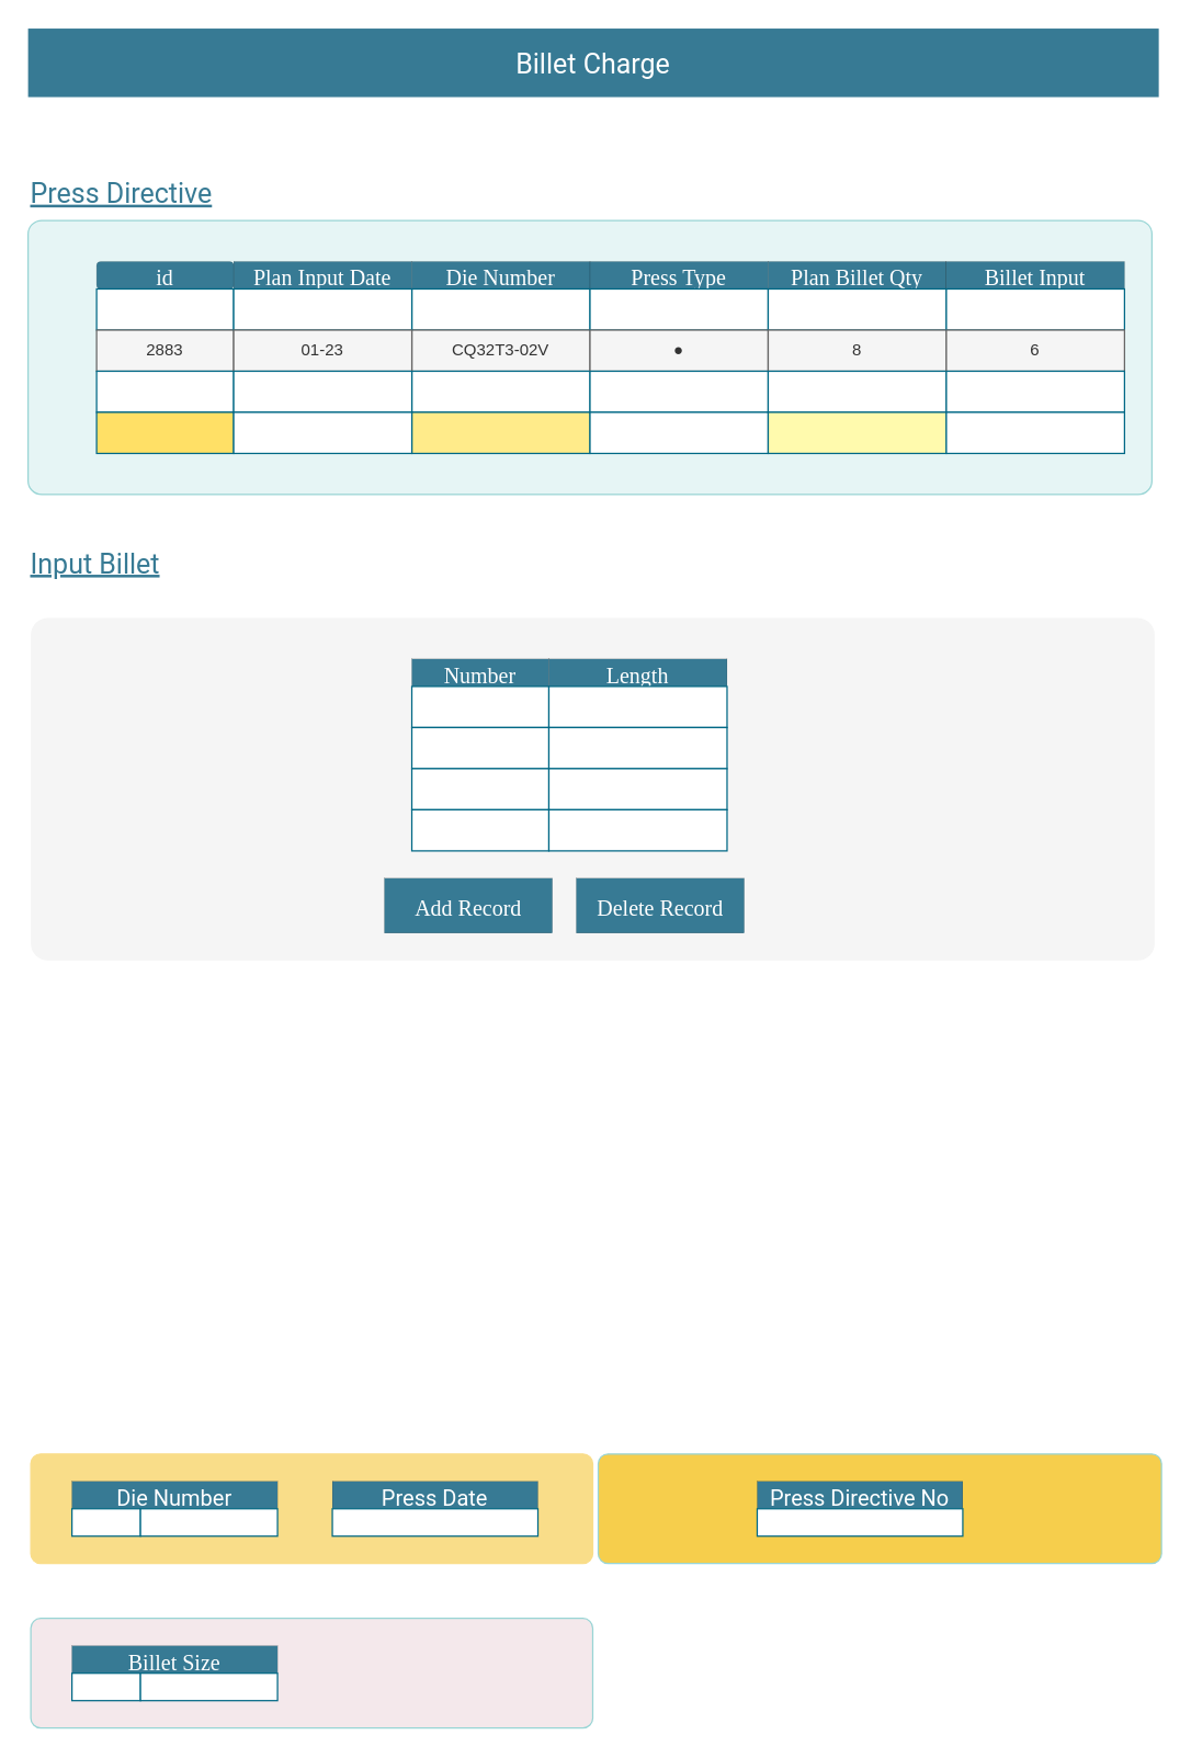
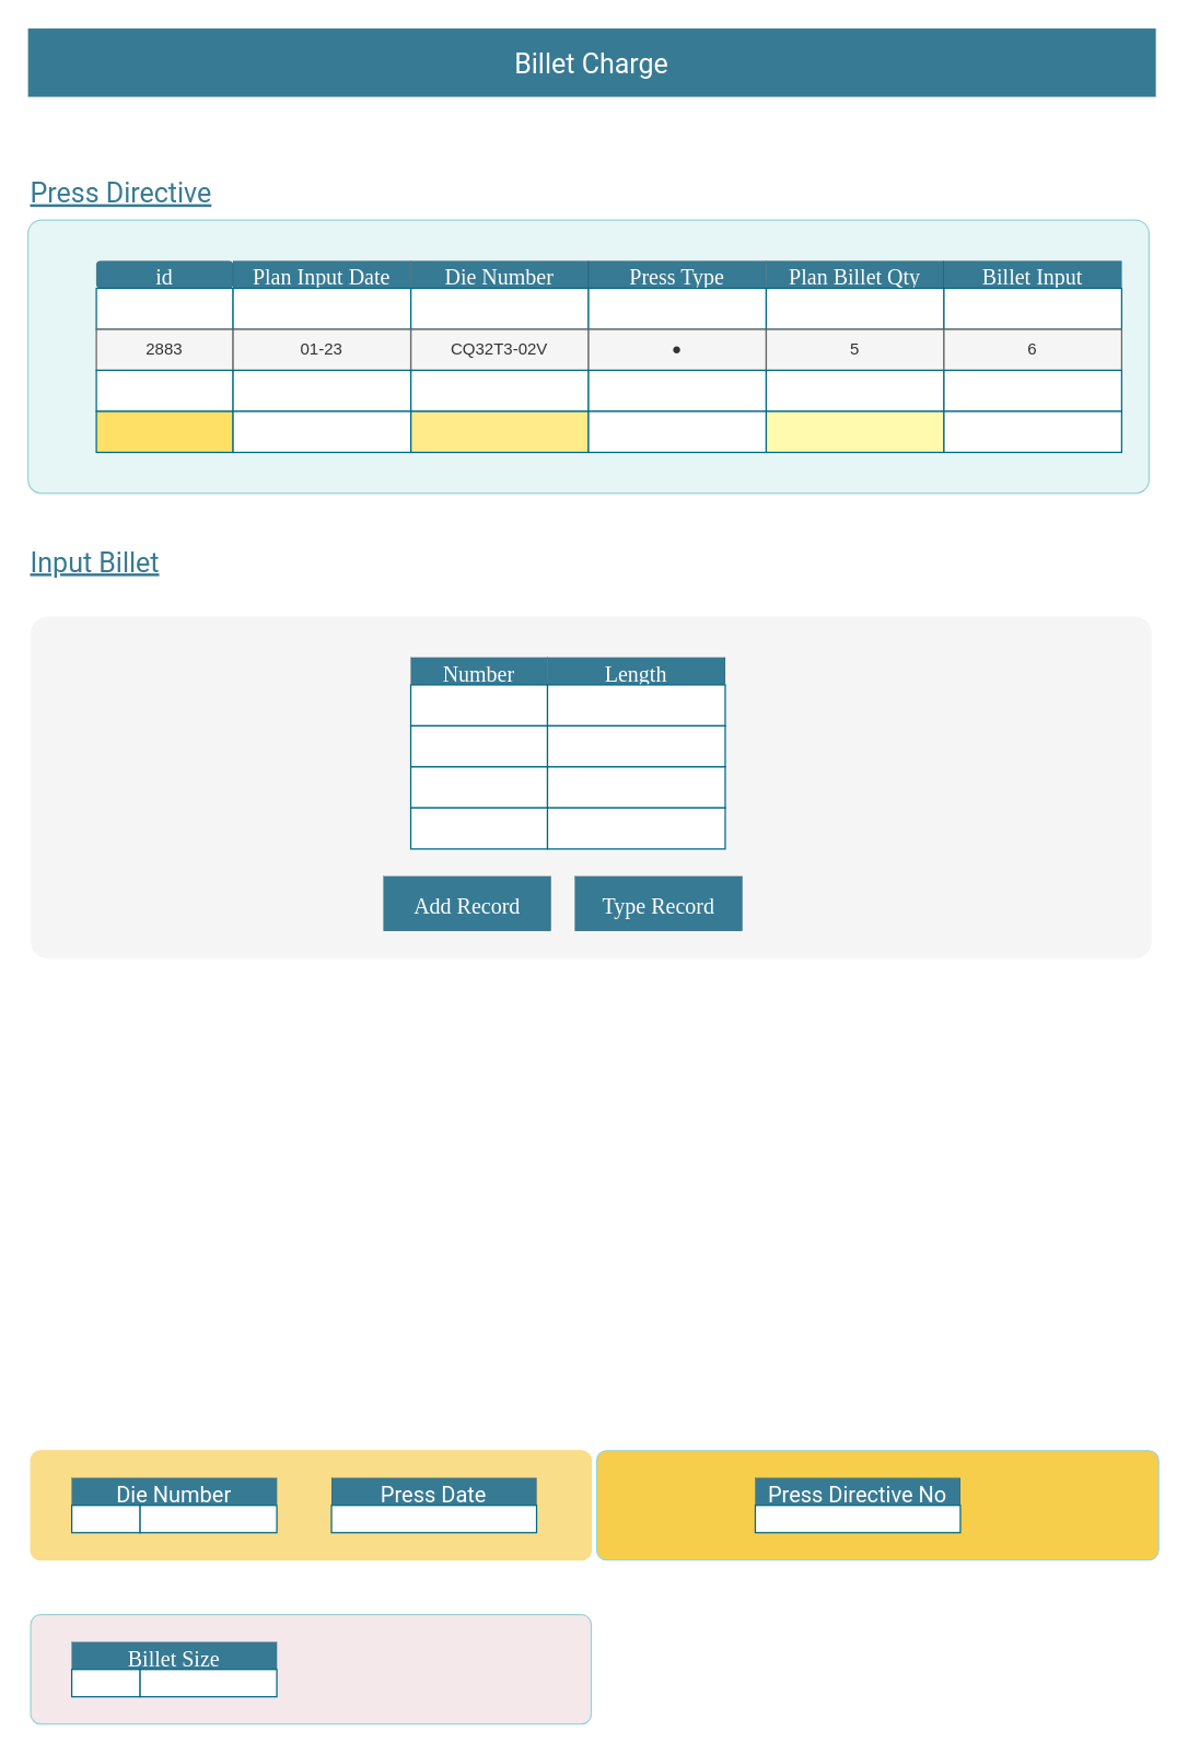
  <mxCell id="0" />
  <mxCell id="1" parent="0" />
  <mxCell id="2" value="" style="rounded=1;whiteSpace=wrap;html=1;fontSize=20;fontColor=#333333;fillColor=#f5f5f5;strokeWidth=1;arcSize=5;strokeColor=none;" parent="1" vertex="1"><mxGeometry x="22" y="450" width="820" height="250" as="geometry" /></mxCell>
  <mxCell id="3" value="" style="rounded=1;whiteSpace=wrap;html=1;fontSize=20;fontColor=#006885;fillColor=#E6F5F5;strokeWidth=1;arcSize=5;strokeColor=#99D5D5;" parent="1" vertex="1"><mxGeometry y="160" width="820" height="200" as="geometry" x="20" /></mxCell>
  <mxCell id="4" value="&lt;font face=&quot;Roboto&quot; color=&quot;#ffffff&quot;&gt;&lt;span style=&quot;font-size: 20px;&quot;&gt;Billet Charge&lt;/span&gt;&lt;/font&gt;" style="rounded=0;whiteSpace=wrap;html=1;fillColor=#377A94;strokeColor=none;strokeWidth=0;" parent="1" vertex="1"><mxGeometry y="20" width="825" height="50" as="geometry" x="20" /></mxCell>
  <mxCell id="5" value="&lt;font face=&quot;Roboto&quot; color=&quot;#377a94&quot;&gt;&lt;u&gt;Press Directive&lt;/u&gt;&lt;/font&gt;" style="text;html=1;strokeColor=none;fillColor=none;align=left;verticalAlign=middle;whiteSpace=wrap;rounded=0;fontSize=20;fontColor=#FFFFFF;" parent="1" vertex="1"><mxGeometry y="120" width="240" height="40" as="geometry" x="20" /></mxCell>
  <mxCell id="6" value="" style="rounded=1;whiteSpace=wrap;html=1;fontSize=20;fontColor=#006885;fillColor=#F9DD89;strokeWidth=1;arcSize=9;strokeColor=#F9DD89;" parent="1" vertex="1"><mxGeometry x="22" y="1060" width="410" height="80" as="geometry" /></mxCell>
  <mxCell id="7" value="&lt;font style=&quot;font-size: 16px;&quot; data-font-src=&quot;https://fonts.googleapis.com/css?family=Roboto&quot; face=&quot;Roboto&quot; color=&quot;#ffffff&quot;&gt;Die Number&lt;/font&gt;" style="rounded=0;whiteSpace=wrap;html=1;strokeWidth=0;fontSize=20;fontColor=#006885;fillColor=#377A94;" parent="1" vertex="1"><mxGeometry x="52" y="1080" width="150" height="20" as="geometry" /></mxCell>
  <mxCell id="8" value="" style="rounded=0;whiteSpace=wrap;html=1;strokeColor=#006885;" parent="1" vertex="1"><mxGeometry x="52" y="1100" width="50" height="20" as="geometry" /></mxCell>
  <mxCell id="9" value="" style="rounded=0;whiteSpace=wrap;html=1;strokeColor=#006885;" parent="1" vertex="1"><mxGeometry x="102" y="1100" width="100" height="20" as="geometry" /></mxCell>
  <mxCell id="10" value="&lt;font face=&quot;Roboto&quot; color=&quot;#ffffff&quot;&gt;&lt;span style=&quot;font-size: 16px;&quot;&gt;Press Date&lt;/span&gt;&lt;/font&gt;" style="rounded=0;whiteSpace=wrap;html=1;strokeWidth=0;fontSize=20;fontColor=#006885;fillColor=#377A94;" parent="1" vertex="1"><mxGeometry x="242" y="1080" width="150" height="20" as="geometry" /></mxCell>
  <mxCell id="11" value="" style="rounded=0;whiteSpace=wrap;html=1;strokeColor=#006885;" parent="1" vertex="1"><mxGeometry x="242" y="1100" width="150" height="20" as="geometry" /></mxCell>
  <mxCell id="12" value="" style="rounded=1;whiteSpace=wrap;html=1;fontSize=20;fontColor=#006885;fillColor=#F6CE4C;strokeWidth=1;arcSize=9;strokeColor=#99D5D5;" parent="1" vertex="1"><mxGeometry x="436" y="1060" width="411" height="80" as="geometry" /></mxCell>
  <mxCell id="13" value="&lt;font face=&quot;Roboto&quot; color=&quot;#ffffff&quot;&gt;&lt;span style=&quot;font-size: 16px;&quot;&gt;Press Directive No&lt;/span&gt;&lt;/font&gt;" style="rounded=0;whiteSpace=wrap;html=1;strokeWidth=0;fontSize=20;fontColor=#006885;fillColor=#377A94;" parent="1" vertex="1"><mxGeometry x="552" y="1080" width="150" height="20" as="geometry" /></mxCell>
  <mxCell id="14" value="" style="rounded=0;whiteSpace=wrap;html=1;strokeColor=#006885;" parent="1" vertex="1"><mxGeometry x="552" y="1100" width="150" height="20" as="geometry" /></mxCell>
  <mxCell id="15" value="" style="rounded=1;whiteSpace=wrap;html=1;fontSize=20;fontColor=#006885;fillColor=#F4E8EB;strokeWidth=1;arcSize=9;strokeColor=#99D5D5;" parent="1" vertex="1"><mxGeometry x="22" y="1180" width="410" height="80" as="geometry" /></mxCell>
  <mxCell id="16" value="&lt;font face=&quot;Roboto-Light&quot; style=&quot;font-size: 16px;&quot; data-font-src=&quot;https://fonts.googleapis.com/css?family=Roboto-Light&quot; color=&quot;#ffffff&quot;&gt;Billet Size&lt;/font&gt;" style="rounded=0;whiteSpace=wrap;html=1;strokeWidth=0;fontSize=20;fontColor=#006885;fillColor=#377A94;" parent="1" vertex="1"><mxGeometry x="52" y="1200" width="150" height="20" as="geometry" /></mxCell>
  <mxCell id="17" value="" style="rounded=0;whiteSpace=wrap;html=1;strokeColor=#006885;" parent="1" vertex="1"><mxGeometry x="52" y="1220" width="50" height="20" as="geometry" /></mxCell>
  <mxCell id="18" value="" style="rounded=0;whiteSpace=wrap;html=1;strokeColor=#006885;" parent="1" vertex="1"><mxGeometry x="102" y="1220" width="100" height="20" as="geometry" /></mxCell>
  <mxCell id="19" value="&lt;font face=&quot;Roboto-light&quot; style=&quot;font-size: 16px;&quot; data-font-src=&quot;https://fonts.googleapis.com/css?family=Roboto-light&quot; color=&quot;#ffffff&quot;&gt;Number&lt;/font&gt;" style="rounded=0;whiteSpace=wrap;html=1;strokeWidth=0;fontSize=20;fontColor=#006885;fillColor=#377A94;" parent="1" vertex="1"><mxGeometry x="300" y="480" width="100" height="20" as="geometry" /></mxCell>
  <mxCell id="20" value="&lt;font face=&quot;Roboto-light&quot; color=&quot;#ffffff&quot;&gt;&lt;span style=&quot;font-size: 16px;&quot;&gt;Length&lt;/span&gt;&lt;/font&gt;" style="rounded=0;whiteSpace=wrap;html=1;strokeWidth=0;fontSize=20;fontColor=#006885;fillColor=#377A94;" parent="1" vertex="1"><mxGeometry x="400" y="480" width="130" height="20" as="geometry" /></mxCell>
  <mxCell id="21" value="" style="rounded=0;whiteSpace=wrap;html=1;strokeColor=#006885;" parent="1" vertex="1"><mxGeometry x="300" y="500" width="100" height="30" as="geometry" /></mxCell>
  <mxCell id="22" value="" style="rounded=0;whiteSpace=wrap;html=1;strokeColor=#006885;" parent="1" vertex="1"><mxGeometry x="400" y="500" width="130" height="30" as="geometry" /></mxCell>
  <mxCell id="23" value="" style="rounded=0;whiteSpace=wrap;html=1;strokeColor=#006885;" parent="1" vertex="1"><mxGeometry x="300" y="530" width="100" height="30" as="geometry" /></mxCell>
  <mxCell id="24" value="" style="rounded=0;whiteSpace=wrap;html=1;strokeColor=#006885;" parent="1" vertex="1"><mxGeometry x="400" y="530" width="130" height="30" as="geometry" /></mxCell>
  <mxCell id="25" value="" style="rounded=0;whiteSpace=wrap;html=1;strokeColor=#006885;" parent="1" vertex="1"><mxGeometry x="300" y="560" width="100" height="30" as="geometry" /></mxCell>
  <mxCell id="26" value="" style="rounded=0;whiteSpace=wrap;html=1;strokeColor=#006885;" parent="1" vertex="1"><mxGeometry x="400" y="560" width="130" height="30" as="geometry" /></mxCell>
  <mxCell id="27" value="" style="rounded=0;whiteSpace=wrap;html=1;strokeColor=#006885;" parent="1" vertex="1"><mxGeometry x="300" y="590" width="100" height="30" as="geometry" /></mxCell>
  <mxCell id="28" value="" style="rounded=0;whiteSpace=wrap;html=1;strokeColor=#006885;" parent="1" vertex="1"><mxGeometry x="400" y="590" width="130" height="30" as="geometry" /></mxCell>
- <mxCell id="29" value="&lt;font face=&quot;Roboto-Light&quot; style=&quot;font-size: 16px;&quot; data-font-src=&quot;https://fonts.googleapis.com/css?family=Roboto-Light&quot; color=&quot;#ffffff&quot;&gt;Delete Record&lt;/font&gt;" style="rounded=0;whiteSpace=wrap;html=1;strokeWidth=0;fontSize=20;fontColor=#006885;fillColor=#377A94;" parent="1" vertex="1"><mxGeometry x="420" y="640" width="122.5" height="40" as="geometry" /></mxCell>
+ <mxCell id="29" value="&lt;font face=&quot;Roboto-Light&quot; style=&quot;font-size: 16px;&quot; data-font-src=&quot;https://fonts.googleapis.com/css?family=Roboto-Light&quot; color=&quot;#ffffff&quot;&gt;Type Record&lt;/font&gt;" style="rounded=0;whiteSpace=wrap;html=1;strokeWidth=0;fontSize=20;fontColor=#006885;fillColor=#377A94;" parent="1" vertex="1"><mxGeometry x="420" y="640" width="122.5" height="40" as="geometry" /></mxCell>
  <mxCell id="30" value="&lt;font face=&quot;Roboto-Light&quot; style=&quot;font-size: 16px;&quot; data-font-src=&quot;https://fonts.googleapis.com/css?family=Roboto-Light&quot; color=&quot;#ffffff&quot;&gt;Add Record&lt;/font&gt;" style="rounded=0;whiteSpace=wrap;html=1;strokeWidth=0;fontSize=20;fontColor=#006885;fillColor=#377A94;" parent="1" vertex="1"><mxGeometry x="280" y="640" width="122.5" height="40" as="geometry" /></mxCell>
  <mxCell id="31" value="&lt;font face=&quot;Roboto-light&quot; style=&quot;font-size: 16px;&quot; data-font-src=&quot;https://fonts.googleapis.com/css?family=Roboto-light&quot; color=&quot;#ffffff&quot;&gt;id&lt;/font&gt;" style="whiteSpace=wrap;html=1;strokeWidth=0;fontSize=20;fontColor=#006885;fillColor=#377A94;rounded=1;" parent="1" vertex="1"><mxGeometry x="70" y="190" width="100" height="20" as="geometry" /></mxCell>
  <mxCell id="32" value="&lt;font face=&quot;Roboto-light&quot; color=&quot;#ffffff&quot;&gt;&lt;span style=&quot;font-size: 16px;&quot;&gt;Die Number&lt;/span&gt;&lt;/font&gt;" style="rounded=0;whiteSpace=wrap;html=1;strokeWidth=0;fontSize=20;fontColor=#006885;fillColor=#377A94;" parent="1" vertex="1"><mxGeometry x="300" y="190" width="130" height="20" as="geometry" /></mxCell>
  <mxCell id="33" value="" style="rounded=0;whiteSpace=wrap;html=1;strokeColor=#006885;" parent="1" vertex="1"><mxGeometry x="70" y="210" width="100" height="30" as="geometry" /></mxCell>
  <mxCell id="34" value="" style="rounded=0;whiteSpace=wrap;html=1;strokeColor=#006885;" parent="1" vertex="1"><mxGeometry x="300" y="210" width="130" height="30" as="geometry" /></mxCell>
  <mxCell id="35" value="2883" style="rounded=0;whiteSpace=wrap;html=1;strokeColor=#666666;fillColor=#f5f5f5;fontColor=#333333;" parent="1" vertex="1"><mxGeometry x="70" y="240" width="100" height="30" as="geometry" /></mxCell>
  <mxCell id="36" value="CQ32T3-02V" style="rounded=0;whiteSpace=wrap;html=1;strokeColor=#666666;fillColor=#f5f5f5;fontColor=#333333;" parent="1" vertex="1"><mxGeometry x="300" y="240" width="130" height="30" as="geometry" /></mxCell>
  <mxCell id="37" value="" style="rounded=0;whiteSpace=wrap;html=1;strokeColor=#006885;" parent="1" vertex="1"><mxGeometry x="70" y="270" width="100" height="30" as="geometry" /></mxCell>
  <mxCell id="38" value="" style="rounded=0;whiteSpace=wrap;html=1;strokeColor=#006885;" parent="1" vertex="1"><mxGeometry x="300" y="270" width="130" height="30" as="geometry" /></mxCell>
  <mxCell id="39" value="" style="rounded=0;whiteSpace=wrap;html=1;strokeColor=#006885;fillColor=#FFE066;" parent="1" vertex="1"><mxGeometry x="70" y="300" width="100" height="30" as="geometry" /></mxCell>
  <mxCell id="40" value="" style="rounded=0;whiteSpace=wrap;html=1;strokeColor=#006885;fillColor=#FFEB8A;" parent="1" vertex="1"><mxGeometry x="300" y="300" width="130" height="30" as="geometry" /></mxCell>
  <mxCell id="41" value="&lt;font face=&quot;Roboto-light&quot; color=&quot;#ffffff&quot;&gt;&lt;span style=&quot;font-size: 16px;&quot;&gt;Press Type&lt;/span&gt;&lt;/font&gt;" style="rounded=0;whiteSpace=wrap;html=1;strokeWidth=0;fontSize=20;fontColor=#006885;fillColor=#377A94;" parent="1" vertex="1"><mxGeometry x="430" y="190" width="130" height="20" as="geometry" /></mxCell>
  <mxCell id="42" value="" style="rounded=0;whiteSpace=wrap;html=1;strokeColor=#006885;" parent="1" vertex="1"><mxGeometry x="430" y="210" width="130" height="30" as="geometry" /></mxCell>
  <mxCell id="43" value="●" style="rounded=0;whiteSpace=wrap;html=1;strokeColor=#666666;fillColor=#f5f5f5;fontColor=#333333;" parent="1" vertex="1"><mxGeometry x="430" y="240" width="130" height="30" as="geometry" /></mxCell>
  <mxCell id="44" value="" style="rounded=0;whiteSpace=wrap;html=1;strokeColor=#006885;" parent="1" vertex="1"><mxGeometry x="430" y="270" width="130" height="30" as="geometry" /></mxCell>
  <mxCell id="45" value="" style="rounded=0;whiteSpace=wrap;html=1;strokeColor=#006885;" parent="1" vertex="1"><mxGeometry x="430" y="300" width="130" height="30" as="geometry" /></mxCell>
  <mxCell id="46" value="&lt;font face=&quot;Roboto-light&quot; color=&quot;#ffffff&quot;&gt;&lt;span style=&quot;font-size: 16px;&quot;&gt;Plan Billet Qty&lt;/span&gt;&lt;/font&gt;" style="rounded=0;whiteSpace=wrap;html=1;strokeWidth=0;fontSize=20;fontColor=#006885;fillColor=#377A94;" parent="1" vertex="1"><mxGeometry x="560" y="190" width="130" height="20" as="geometry" /></mxCell>
  <mxCell id="47" value="" style="rounded=0;whiteSpace=wrap;html=1;strokeColor=#006885;" parent="1" vertex="1"><mxGeometry x="560" y="210" width="130" height="30" as="geometry" /></mxCell>
- <mxCell id="48" value="8" style="rounded=0;whiteSpace=wrap;html=1;strokeColor=#666666;fillColor=#f5f5f5;fontColor=#333333;" parent="1" vertex="1"><mxGeometry x="560" y="240" width="130" height="30" as="geometry" /></mxCell>
+ <mxCell id="48" value="5" style="rounded=0;whiteSpace=wrap;html=1;strokeColor=#666666;fillColor=#f5f5f5;fontColor=#333333;" parent="1" vertex="1"><mxGeometry x="560" y="240" width="130" height="30" as="geometry" /></mxCell>
  <mxCell id="49" value="" style="rounded=0;whiteSpace=wrap;html=1;strokeColor=#006885;" parent="1" vertex="1"><mxGeometry x="560" y="270" width="130" height="30" as="geometry" /></mxCell>
  <mxCell id="50" value="" style="rounded=0;whiteSpace=wrap;html=1;strokeColor=#006885;fillColor=#FFFAAD;" parent="1" vertex="1"><mxGeometry x="560" y="300" width="130" height="30" as="geometry" /></mxCell>
  <mxCell id="51" value="&lt;font face=&quot;Roboto&quot; color=&quot;#377a94&quot;&gt;&lt;u&gt;Input Billet&lt;/u&gt;&lt;/font&gt;" style="text;html=1;strokeColor=none;fillColor=none;align=left;verticalAlign=middle;whiteSpace=wrap;rounded=0;fontSize=20;fontColor=#FFFFFF;" parent="1" vertex="1"><mxGeometry y="390" width="240" height="40" as="geometry" x="20" /></mxCell>
  <mxCell id="52" value="&lt;font face=&quot;Roboto-light&quot; color=&quot;#ffffff&quot;&gt;&lt;span style=&quot;font-size: 16px;&quot;&gt;Billet Input&lt;/span&gt;&lt;/font&gt;" style="rounded=0;whiteSpace=wrap;html=1;strokeWidth=0;fontSize=20;fontColor=#006885;fillColor=#377A94;dashed=1;" parent="1" vertex="1"><mxGeometry x="690" y="190" width="130" height="20" as="geometry" /></mxCell>
  <mxCell id="53" value="" style="rounded=0;whiteSpace=wrap;html=1;strokeColor=#006885;" parent="1" vertex="1"><mxGeometry x="690" y="210" width="130" height="30" as="geometry" /></mxCell>
  <mxCell id="54" value="6" style="rounded=0;whiteSpace=wrap;html=1;strokeColor=#666666;fillColor=#f5f5f5;fontColor=#333333;" parent="1" vertex="1"><mxGeometry x="690" y="240" width="130" height="30" as="geometry" /></mxCell>
  <mxCell id="55" value="" style="rounded=0;whiteSpace=wrap;html=1;strokeColor=#006885;" parent="1" vertex="1"><mxGeometry x="690" y="270" width="130" height="30" as="geometry" /></mxCell>
  <mxCell id="56" value="" style="rounded=0;whiteSpace=wrap;html=1;strokeColor=#006885;" parent="1" vertex="1"><mxGeometry x="690" y="300" width="130" height="30" as="geometry" /></mxCell>
  <mxCell id="57" value="&lt;font face=&quot;Roboto-light&quot; color=&quot;#ffffff&quot;&gt;&lt;span style=&quot;font-size: 16px;&quot;&gt;Plan Input Date&lt;/span&gt;&lt;/font&gt;" style="rounded=0;whiteSpace=wrap;html=1;strokeWidth=0;fontSize=20;fontColor=#006885;fillColor=#377A94;" parent="1" vertex="1"><mxGeometry x="170" y="190" width="130" height="20" as="geometry" /></mxCell>
  <mxCell id="58" value="" style="rounded=0;whiteSpace=wrap;html=1;strokeColor=#006885;" parent="1" vertex="1"><mxGeometry x="170" y="210" width="130" height="30" as="geometry" /></mxCell>
  <mxCell id="59" value="01-23" style="rounded=0;whiteSpace=wrap;html=1;strokeColor=#666666;fillColor=#f5f5f5;fontColor=#333333;" parent="1" vertex="1"><mxGeometry x="170" y="240" width="130" height="30" as="geometry" /></mxCell>
  <mxCell id="60" value="" style="rounded=0;whiteSpace=wrap;html=1;strokeColor=#006885;" parent="1" vertex="1"><mxGeometry x="170" y="270" width="130" height="30" as="geometry" /></mxCell>
  <mxCell id="61" value="" style="rounded=0;whiteSpace=wrap;html=1;strokeColor=#006885;" parent="1" vertex="1"><mxGeometry x="170" y="300" width="130" height="30" as="geometry" /></mxCell>
